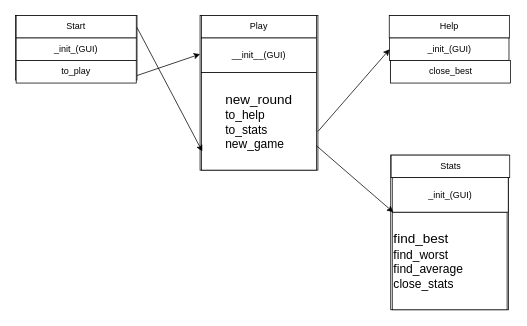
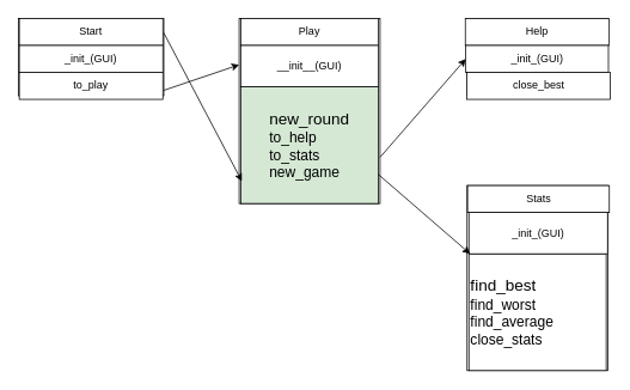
  <mxCell id="0" />
  <mxCell id="1" parent="0" />
  <mxCell id="2" value="" style="rounded=0;whiteSpace=wrap;html=1;" vertex="1" parent="1"><mxGeometry x="20" y="20" width="162" height="86" as="geometry" /></mxCell>
  <mxCell id="3" value="" style="rounded=0;whiteSpace=wrap;html=1;" vertex="1" parent="1"><mxGeometry x="519.5" y="20" width="157" height="86" as="geometry" /></mxCell>
  <mxCell id="4" value="" style="rounded=0;whiteSpace=wrap;html=1;" vertex="1" parent="1"><mxGeometry x="266" y="20" width="157" height="206" as="geometry" /></mxCell>
  <mxCell id="5" value="" style="rounded=0;whiteSpace=wrap;html=1;" vertex="1" parent="1"><mxGeometry x="520" y="206" width="157" height="206" as="geometry" /></mxCell>
  <mxCell id="6" value="Start" style="rounded=0;whiteSpace=wrap;html=1;" vertex="1" parent="1"><mxGeometry x="21" y="20" width="160" height="30" as="geometry" /></mxCell>
  <mxCell id="7" value="Help" style="rounded=0;whiteSpace=wrap;html=1;" vertex="1" parent="1"><mxGeometry x="518" y="20" width="160" height="30" as="geometry" /></mxCell>
  <mxCell id="8" value="Stats" style="rounded=0;whiteSpace=wrap;html=1;" vertex="1" parent="1"><mxGeometry x="520.5" y="206" width="158" height="30" as="geometry" /></mxCell>
  <mxCell id="9" value="Play" style="rounded=0;whiteSpace=wrap;html=1;" vertex="1" parent="1"><mxGeometry x="268" y="20" width="153" height="30" as="geometry" /></mxCell>
  <mxCell id="10" value="_init_(GUI)" style="rounded=0;whiteSpace=wrap;html=1;" vertex="1" parent="1"><mxGeometry x="21" y="50" width="160" height="30" as="geometry" /></mxCell>
  <mxCell id="11" value="to_play" style="rounded=0;whiteSpace=wrap;html=1;" vertex="1" parent="1"><mxGeometry x="21" y="80" width="160" height="30" as="geometry" /></mxCell>
  <mxCell id="12" value="_init_(GUI)" style="rounded=0;whiteSpace=wrap;html=1;" vertex="1" parent="1"><mxGeometry x="518.5" y="50" width="159" height="30" as="geometry" /></mxCell>
  <mxCell id="13" value="close_best" style="rounded=0;whiteSpace=wrap;html=1;" vertex="1" parent="1"><mxGeometry x="519.5" y="80" width="160" height="30" as="geometry" /></mxCell>
  <mxCell id="14" value="__init__(GUI)" style="rounded=0;whiteSpace=wrap;html=1;" vertex="1" parent="1"><mxGeometry x="268" y="50" width="153" height="46" as="geometry" /></mxCell>
- <mxCell id="15" value="&lt;div style=&quot;text-align: left;&quot;&gt;&lt;span style=&quot;font-size: 18px; background-color: initial;&quot;&gt;new_round&lt;/span&gt;&lt;/div&gt;&lt;div&gt;&lt;div style=&quot;text-align: left;&quot;&gt;&lt;font size=&quot;3&quot;&gt;&lt;span style=&quot;background-color: initial;&quot;&gt;to_help&lt;/span&gt;&lt;br&gt;&lt;/font&gt;&lt;/div&gt;&lt;div style=&quot;text-align: left;&quot;&gt;&lt;font size=&quot;3&quot;&gt;&lt;span style=&quot;background-color: initial;&quot;&gt;to_stats&lt;/span&gt;&lt;br&gt;&lt;/font&gt;&lt;/div&gt;&lt;div style=&quot;text-align: left;&quot;&gt;&lt;span style=&quot;background-color: initial;&quot;&gt;&lt;font size=&quot;3&quot;&gt;new_game&lt;/font&gt;&lt;/span&gt;&lt;br&gt;&lt;/div&gt;&lt;/div&gt;" style="rounded=0;whiteSpace=wrap;html=1;" vertex="1" parent="1"><mxGeometry x="268" y="96" width="153" height="130" as="geometry" /></mxCell>
+ <mxCell id="15" value="&lt;div style=&quot;text-align: left;&quot;&gt;&lt;span style=&quot;font-size: 18px; background-color: initial;&quot;&gt;new_round&lt;/span&gt;&lt;/div&gt;&lt;div&gt;&lt;div style=&quot;text-align: left;&quot;&gt;&lt;font size=&quot;3&quot;&gt;&lt;span style=&quot;background-color: initial;&quot;&gt;to_help&lt;/span&gt;&lt;br&gt;&lt;/font&gt;&lt;/div&gt;&lt;div style=&quot;text-align: left;&quot;&gt;&lt;font size=&quot;3&quot;&gt;&lt;span style=&quot;background-color: initial;&quot;&gt;to_stats&lt;/span&gt;&lt;br&gt;&lt;/font&gt;&lt;/div&gt;&lt;div style=&quot;text-align: left;&quot;&gt;&lt;span style=&quot;background-color: initial;&quot;&gt;&lt;font size=&quot;3&quot;&gt;new_game&lt;/font&gt;&lt;/span&gt;&lt;br&gt;&lt;/div&gt;&lt;/div&gt;" style="rounded=0;whiteSpace=wrap;html=1;fillColor=#d5e8d4;" vertex="1" parent="1"><mxGeometry x="268" y="96" width="153" height="130" as="geometry" /></mxCell>
  <mxCell id="16" value="&lt;font style=&quot;font-size: 18px;&quot;&gt;find_best&lt;/font&gt;&lt;div&gt;&lt;font size=&quot;3&quot;&gt;find_worst&lt;/font&gt;&lt;/div&gt;&lt;div&gt;&lt;font size=&quot;3&quot;&gt;find_average&lt;/font&gt;&lt;/div&gt;&lt;div&gt;&lt;font size=&quot;3&quot;&gt;close_stats&lt;/font&gt;&lt;/div&gt;" style="rounded=0;whiteSpace=wrap;html=1;align=left;" vertex="1" parent="1"><mxGeometry x="522" y="282" width="153" height="130" as="geometry" /></mxCell>
  <mxCell id="17" value="_init_(GUI)" style="rounded=0;whiteSpace=wrap;html=1;" vertex="1" parent="1"><mxGeometry x="522" y="236" width="154.5" height="46" as="geometry" /></mxCell>
  <mxCell id="18" value="" style="endArrow=classic;html=1;rounded=0;exitX=1;exitY=0.186;exitDx=0;exitDy=0;entryX=0.019;entryY=0.879;entryDx=0;entryDy=0;entryPerimeter=0;exitPerimeter=0;" edge="1" parent="1" source="2" target="4"><mxGeometry width="50" height="50" relative="1" as="geometry"><mxPoint x="362" y="236" as="sourcePoint" /><mxPoint x="412" y="186" as="targetPoint" /></mxGeometry></mxCell>
  <mxCell id="19" value="" style="endArrow=classic;html=1;rounded=0;exitX=1;exitY=0.75;exitDx=0;exitDy=0;" edge="1" parent="1" source="15" target="16"><mxGeometry width="50" height="50" relative="1" as="geometry"><mxPoint x="423" y="183" as="sourcePoint" /><mxPoint x="473" y="133" as="targetPoint" /></mxGeometry></mxCell>
  <mxCell id="20" value="" style="endArrow=classic;html=1;rounded=0;entryX=0;entryY=0.5;entryDx=0;entryDy=0;exitX=1;exitY=0.75;exitDx=0;exitDy=0;" edge="1" parent="1" source="4" target="12"><mxGeometry width="50" height="50" relative="1" as="geometry"><mxPoint x="422" y="163" as="sourcePoint" /><mxPoint x="475" y="113" as="targetPoint" /></mxGeometry></mxCell>
  <mxCell id="21" value="" style="endArrow=classic;html=1;rounded=0;entryX=0;entryY=0.25;entryDx=0;entryDy=0;" edge="1" parent="1" target="4"><mxGeometry width="50" height="50" relative="1" as="geometry"><mxPoint x="182" y="100" as="sourcePoint" /><mxPoint x="232" y="50" as="targetPoint" /></mxGeometry></mxCell>
